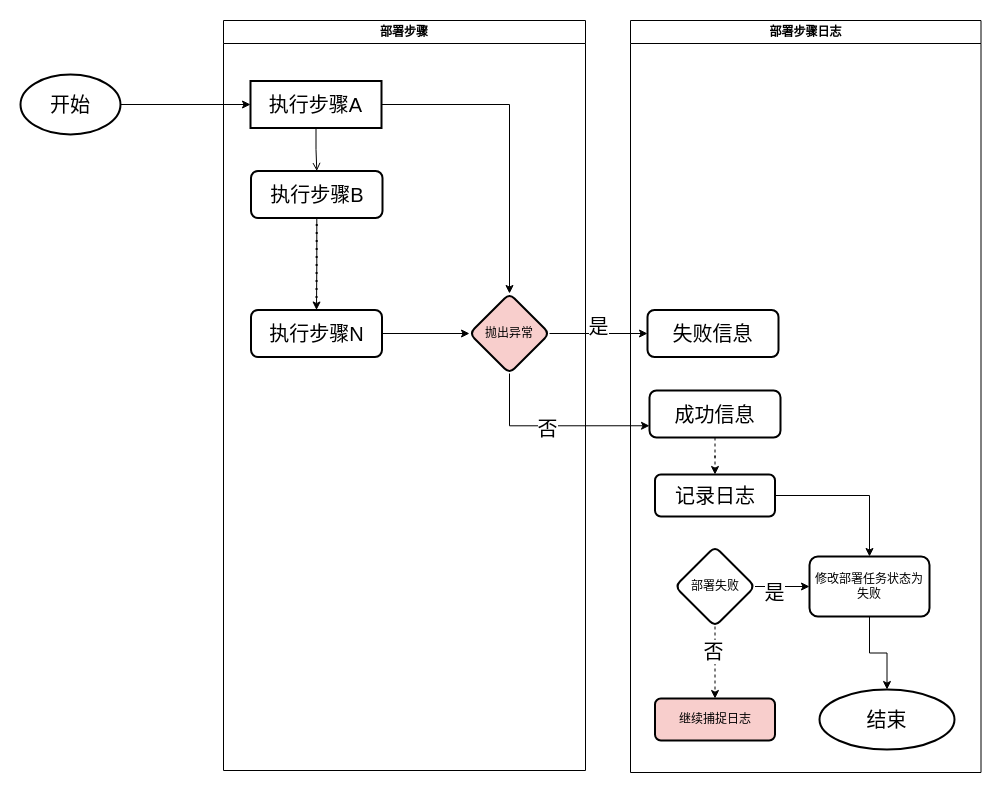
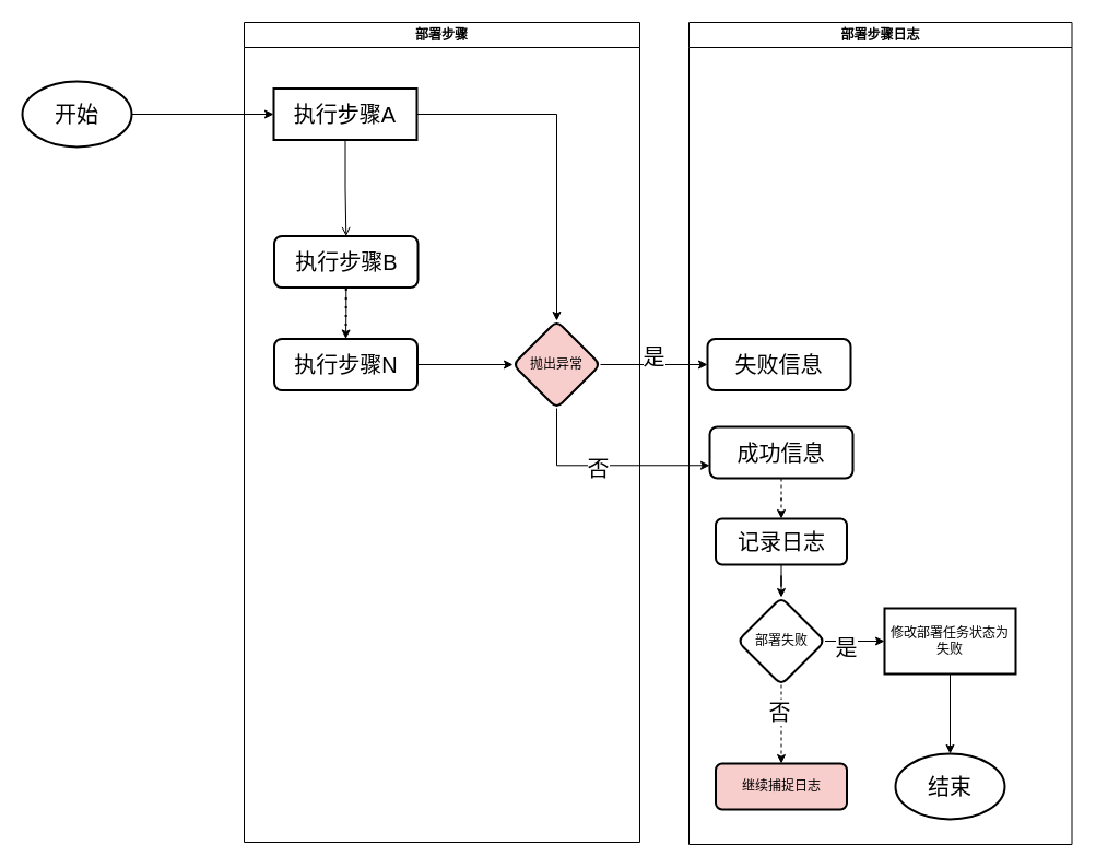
  <mxCell id="0" />
  <mxCell id="1" parent="0" />
  <mxCell id="2" value="部署步骤" style="swimlane;whiteSpace=wrap;html=1;" vertex="1" parent="1"><mxGeometry x="223" y="20" width="362" height="750" as="geometry" /></mxCell>
  <mxCell id="3" value="&lt;font style=&quot;font-size: 20px;&quot;&gt;开始&lt;/font&gt;" style="strokeWidth=2;html=1;shape=mxgraph.flowchart.start_1;whiteSpace=wrap;" vertex="1" parent="2"><mxGeometry x="-203" y="54" width="100" height="60" as="geometry" /></mxCell>
  <mxCell id="4" value="" style="edgeStyle=orthogonalEdgeStyle;rounded=0;orthogonalLoop=1;jettySize=auto;html=1;endArrow=open;" edge="1" parent="2" source="6" target="9"><mxGeometry relative="1" as="geometry" /></mxCell>
  <mxCell id="5" value="" style="edgeStyle=orthogonalEdgeStyle;rounded=0;orthogonalLoop=1;jettySize=auto;html=1;" edge="1" parent="2" source="6" target="12"><mxGeometry relative="1" as="geometry" /></mxCell>
  <mxCell id="6" value="&lt;font style=&quot;font-size: 20px;&quot;&gt;执行步骤A&lt;/font&gt;" style="whiteSpace=wrap;html=1;absoluteArcSize=1;arcSize=14;strokeWidth=2;rounded=0;" vertex="1" parent="2"><mxGeometry x="27" y="60.5" width="131" height="47" as="geometry" /></mxCell>
  <mxCell id="7" style="edgeStyle=orthogonalEdgeStyle;rounded=0;orthogonalLoop=1;jettySize=auto;html=1;" edge="1" parent="2" source="3" target="6"><mxGeometry relative="1" as="geometry" /></mxCell>
  <mxCell id="8" value="" style="edgeStyle=orthogonalEdgeStyle;rounded=0;orthogonalLoop=1;jettySize=auto;html=1;" edge="1" parent="2" source="9" target="11"><mxGeometry relative="1" as="geometry" /></mxCell>
- <mxCell id="9" value="&lt;font style=&quot;font-size: 20px;&quot;&gt;执行步骤B&lt;/font&gt;" style="rounded=1;whiteSpace=wrap;html=1;absoluteArcSize=1;arcSize=14;strokeWidth=2;" vertex="1" parent="2"><mxGeometry x="27.5" y="150.5" width="131.5" height="47" as="geometry" /></mxCell>
+ <mxCell id="9" value="&lt;font style=&quot;font-size: 20px;&quot;&gt;执行步骤B&lt;/font&gt;" style="rounded=1;whiteSpace=wrap;html=1;absoluteArcSize=1;arcSize=14;strokeWidth=2;" vertex="1" parent="2"><mxGeometry x="27.5" y="195.5" width="131.5" height="47" as="geometry" /></mxCell>
  <mxCell id="10" value="" style="edgeStyle=orthogonalEdgeStyle;rounded=0;orthogonalLoop=1;jettySize=auto;html=1;" edge="1" parent="2" source="11" target="12"><mxGeometry relative="1" as="geometry" /></mxCell>
  <mxCell id="11" value="&lt;font style=&quot;font-size: 20px;&quot;&gt;执行步骤N&lt;/font&gt;" style="rounded=1;whiteSpace=wrap;html=1;absoluteArcSize=1;arcSize=14;strokeWidth=2;" vertex="1" parent="2"><mxGeometry x="27.5" y="289.5" width="131" height="47" as="geometry" /></mxCell>
  <mxCell id="12" value="抛出异常" style="rhombus;whiteSpace=wrap;html=1;rounded=1;arcSize=14;strokeWidth=2;fillColor=#f8cecc;" vertex="1" parent="2"><mxGeometry x="246" y="273" width="80" height="80" as="geometry" /></mxCell>
  <mxCell id="13" value="" style="endArrow=none;dashed=1;html=1;dashPattern=1 3;strokeWidth=2;rounded=0;entryX=0.5;entryY=1;entryDx=0;entryDy=0;" edge="1" parent="2" target="9"><mxGeometry width="50" height="50" relative="1" as="geometry"><mxPoint x="93" y="285.5" as="sourcePoint" /><mxPoint x="307" y="196.5" as="targetPoint" /></mxGeometry></mxCell>
  <mxCell id="14" value="部署步骤日志" style="swimlane;whiteSpace=wrap;html=1;" vertex="1" parent="1"><mxGeometry x="630" y="20" width="350.5" height="752" as="geometry" /></mxCell>
  <mxCell id="15" value="&lt;span style=&quot;font-size: 20px;&quot;&gt;失败信息&lt;/span&gt;" style="rounded=1;whiteSpace=wrap;html=1;absoluteArcSize=1;arcSize=14;strokeWidth=2;" vertex="1" parent="14"><mxGeometry x="17" y="289.5" width="131" height="47" as="geometry" /></mxCell>
  <mxCell id="16" value="" style="edgeStyle=orthogonalEdgeStyle;rounded=0;orthogonalLoop=1;jettySize=auto;html=1;dashed=1;" edge="1" parent="14" source="17" target="19"><mxGeometry relative="1" as="geometry" /></mxCell>
  <mxCell id="17" value="&lt;span style=&quot;font-size: 20px;&quot;&gt;成功信息&lt;/span&gt;" style="rounded=1;whiteSpace=wrap;html=1;absoluteArcSize=1;arcSize=14;strokeWidth=2;" vertex="1" parent="14"><mxGeometry x="19" y="370" width="131" height="47" as="geometry" /></mxCell>
- <mxCell id="18" value="" style="edgeStyle=orthogonalEdgeStyle;rounded=0;orthogonalLoop=1;jettySize=auto;html=1;" edge="1" parent="14" source="19" target="26"><mxGeometry relative="1" as="geometry" /></mxCell>
+ <mxCell id="18" value="" style="edgeStyle=orthogonalEdgeStyle;rounded=0;orthogonalLoop=1;jettySize=auto;html=1;" edge="1" parent="14" source="19" target="23"><mxGeometry relative="1" as="geometry" /></mxCell>
  <mxCell id="19" value="&lt;font style=&quot;font-size: 20px;&quot;&gt;记录日志&lt;/font&gt;" style="rounded=1;whiteSpace=wrap;html=1;arcSize=14;strokeWidth=2;" vertex="1" parent="14"><mxGeometry x="24.5" y="454" width="120" height="42" as="geometry" /></mxCell>
  <mxCell id="20" value="" style="edgeStyle=orthogonalEdgeStyle;rounded=0;orthogonalLoop=1;jettySize=auto;html=1;" edge="1" parent="14" source="23" target="26"><mxGeometry relative="1" as="geometry" /></mxCell>
  <mxCell id="21" value="&lt;font style=&quot;font-size: 20px;&quot;&gt;是&lt;/font&gt;" style="edgeLabel;html=1;align=center;verticalAlign=middle;resizable=0;points=[];" vertex="1" connectable="0" parent="20"><mxGeometry x="-0.321" y="-5" relative="1" as="geometry"><mxPoint as="offset" /></mxGeometry></mxCell>
  <mxCell id="22" value="" style="edgeStyle=orthogonalEdgeStyle;rounded=0;orthogonalLoop=1;jettySize=auto;html=1;dashed=1;" edge="1" parent="14" source="23" target="27"><mxGeometry relative="1" as="geometry" /></mxCell>
  <mxCell id="23" value="部署失败" style="rhombus;whiteSpace=wrap;html=1;rounded=1;arcSize=14;strokeWidth=2;" vertex="1" parent="14"><mxGeometry x="44.5" y="526" width="80" height="80" as="geometry" /></mxCell>
- <mxCell id="24" value="&lt;span style=&quot;font-size: 20px;&quot;&gt;结束&lt;/span&gt;" style="strokeWidth=2;html=1;shape=mxgraph.flowchart.start_1;whiteSpace=wrap;" vertex="1" parent="14"><mxGeometry x="189" y="669" width="135" height="60" as="geometry" /></mxCell>
+ <mxCell id="24" value="&lt;span style=&quot;font-size: 20px;&quot;&gt;结束&lt;/span&gt;" style="strokeWidth=2;html=1;shape=mxgraph.flowchart.start_1;whiteSpace=wrap;" vertex="1" parent="14"><mxGeometry x="189" y="669" width="100" height="60" as="geometry" /></mxCell>
  <mxCell id="25" value="" style="edgeStyle=orthogonalEdgeStyle;rounded=0;orthogonalLoop=1;jettySize=auto;html=1;" edge="1" parent="14" source="26" target="24"><mxGeometry relative="1" as="geometry" /></mxCell>
- <mxCell id="26" value="修改部署任务状态为失败" style="whiteSpace=wrap;html=1;rounded=1;arcSize=14;strokeWidth=2;" vertex="1" parent="14"><mxGeometry x="179" y="536" width="120" height="60" as="geometry" /></mxCell>
+ <mxCell id="26" value="修改部署任务状态为失败" style="whiteSpace=wrap;html=1;arcSize=14;strokeWidth=2;rounded=0;" vertex="1" parent="14"><mxGeometry x="179" y="536" width="120" height="60" as="geometry" /></mxCell>
  <mxCell id="27" value="继续捕捉日志" style="rounded=1;whiteSpace=wrap;html=1;arcSize=14;strokeWidth=2;fillColor=#f8cecc;" vertex="1" parent="14"><mxGeometry x="24.5" y="678" width="120" height="42" as="geometry" /></mxCell>
  <mxCell id="28" value="&lt;font style=&quot;font-size: 20px;&quot;&gt;否&lt;/font&gt;" style="edgeLabel;html=1;align=center;verticalAlign=middle;resizable=0;points=[];" vertex="1" connectable="0" parent="14"><mxGeometry x="-60.999" y="438.997" as="geometry"><mxPoint x="143" y="192" as="offset" /></mxGeometry></mxCell>
  <mxCell id="29" value="" style="edgeStyle=orthogonalEdgeStyle;rounded=0;orthogonalLoop=1;jettySize=auto;html=1;" edge="1" parent="1" source="12" target="15"><mxGeometry relative="1" as="geometry" /></mxCell>
  <mxCell id="30" value="是" style="edgeLabel;html=1;align=center;verticalAlign=middle;resizable=0;points=[];" vertex="1" connectable="0" parent="29"><mxGeometry x="0.061" y="-5" relative="1" as="geometry"><mxPoint x="-5" y="-14" as="offset" /></mxGeometry></mxCell>
  <mxCell id="31" value="&lt;span style=&quot;font-size: 20px;&quot;&gt;是&lt;/span&gt;" style="edgeLabel;html=1;align=center;verticalAlign=middle;resizable=0;points=[];" vertex="1" connectable="0" parent="29"><mxGeometry x="-0.02" y="8" relative="1" as="geometry"><mxPoint as="offset" /></mxGeometry></mxCell>
  <mxCell id="32" style="edgeStyle=orthogonalEdgeStyle;rounded=0;orthogonalLoop=1;jettySize=auto;html=1;entryX=0;entryY=0.75;entryDx=0;entryDy=0;" edge="1" parent="1" source="12" target="17"><mxGeometry relative="1" as="geometry"><mxPoint x="509" y="482" as="targetPoint" /><Array as="points"><mxPoint x="509" y="425" /></Array></mxGeometry></mxCell>
  <mxCell id="33" value="&lt;font style=&quot;font-size: 20px;&quot;&gt;否&lt;/font&gt;" style="edgeLabel;html=1;align=center;verticalAlign=middle;resizable=0;points=[];" vertex="1" connectable="0" parent="32"><mxGeometry x="-0.061" y="-2" relative="1" as="geometry"><mxPoint as="offset" /></mxGeometry></mxCell>
